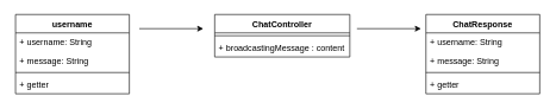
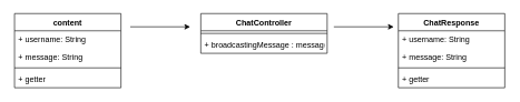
  <mxCell id="0" />
  <mxCell id="1" parent="0" />
- <mxCell id="2" value="username" style="swimlane;fontStyle=1;align=center;verticalAlign=top;childLayout=stackLayout;horizontal=1;startSize=26;horizontalStack=0;resizeParent=1;resizeParentMax=0;resizeLast=0;collapsible=1;marginBottom=0;" vertex="1" parent="1"><mxGeometry x="20" y="20" width="160" height="112" as="geometry" /></mxCell>
+ <mxCell id="2" value="content" style="swimlane;fontStyle=1;align=center;verticalAlign=top;childLayout=stackLayout;horizontal=1;startSize=26;horizontalStack=0;resizeParent=1;resizeParentMax=0;resizeLast=0;collapsible=1;marginBottom=0;" vertex="1" parent="1"><mxGeometry x="20" y="20" width="160" height="112" as="geometry" /></mxCell>
  <mxCell id="3" value="+ username: String" style="text;strokeColor=none;fillColor=none;align=left;verticalAlign=top;spacingLeft=4;spacingRight=4;overflow=hidden;rotatable=0;points=[[0,0.5],[1,0.5]];portConstraint=eastwest;" vertex="1" parent="2"><mxGeometry y="26" width="160" height="26" as="geometry" /></mxCell>
  <mxCell id="4" value="+ message: String" style="text;strokeColor=none;fillColor=none;align=left;verticalAlign=top;spacingLeft=4;spacingRight=4;overflow=hidden;rotatable=0;points=[[0,0.5],[1,0.5]];portConstraint=eastwest;" vertex="1" parent="2"><mxGeometry y="52" width="160" height="26" as="geometry" /></mxCell>
  <mxCell id="5" value="" style="line;strokeWidth=1;fillColor=none;align=left;verticalAlign=middle;spacingTop=-1;spacingLeft=3;spacingRight=3;rotatable=0;labelPosition=right;points=[];portConstraint=eastwest;" vertex="1" parent="2"><mxGeometry y="78" width="160" height="8" as="geometry" /></mxCell>
  <mxCell id="6" value="+ getter" style="text;strokeColor=none;fillColor=none;align=left;verticalAlign=top;spacingLeft=4;spacingRight=4;overflow=hidden;rotatable=0;points=[[0,0.5],[1,0.5]];portConstraint=eastwest;" vertex="1" parent="2"><mxGeometry y="86" width="160" height="26" as="geometry" /></mxCell>
  <mxCell id="7" value="" style="endArrow=classic;html=1;" edge="1" parent="1"><mxGeometry width="50" height="50" relative="1" as="geometry"><mxPoint x="194" y="40" as="sourcePoint" /><mxPoint x="284" y="40" as="targetPoint" /></mxGeometry></mxCell>
  <mxCell id="8" value="ChatController" style="swimlane;fontStyle=1;align=center;verticalAlign=top;childLayout=stackLayout;horizontal=1;startSize=26;horizontalStack=0;resizeParent=1;resizeParentMax=0;resizeLast=0;collapsible=1;marginBottom=0;" vertex="1" parent="1"><mxGeometry x="300" y="20" width="190" height="60" as="geometry" /></mxCell>
  <mxCell id="9" value="" style="line;strokeWidth=1;fillColor=none;align=left;verticalAlign=middle;spacingTop=-1;spacingLeft=3;spacingRight=3;rotatable=0;labelPosition=right;points=[];portConstraint=eastwest;" vertex="1" parent="8"><mxGeometry y="26" width="190" height="8" as="geometry" /></mxCell>
- <mxCell id="10" value="+ broadcastingMessage : content" style="text;strokeColor=none;fillColor=none;align=left;verticalAlign=top;spacingLeft=4;spacingRight=4;overflow=hidden;rotatable=0;points=[[0,0.5],[1,0.5]];portConstraint=eastwest;" vertex="1" parent="8"><mxGeometry y="34" width="190" height="26" as="geometry" /></mxCell>
+ <mxCell id="10" value="+ broadcastingMessage : message" style="text;strokeColor=none;fillColor=none;align=left;verticalAlign=top;spacingLeft=4;spacingRight=4;overflow=hidden;rotatable=0;points=[[0,0.5],[1,0.5]];portConstraint=eastwest;" vertex="1" parent="8"><mxGeometry y="34" width="190" height="26" as="geometry" /></mxCell>
  <mxCell id="11" value="ChatResponse" style="swimlane;fontStyle=1;align=center;verticalAlign=top;childLayout=stackLayout;horizontal=1;startSize=26;horizontalStack=0;resizeParent=1;resizeParentMax=0;resizeLast=0;collapsible=1;marginBottom=0;" vertex="1" parent="1"><mxGeometry x="597" y="20" width="160" height="112" as="geometry" /></mxCell>
  <mxCell id="12" value="+ username: String" style="text;strokeColor=none;fillColor=none;align=left;verticalAlign=top;spacingLeft=4;spacingRight=4;overflow=hidden;rotatable=0;points=[[0,0.5],[1,0.5]];portConstraint=eastwest;" vertex="1" parent="11"><mxGeometry y="26" width="160" height="26" as="geometry" /></mxCell>
  <mxCell id="13" value="+ message: String" style="text;strokeColor=none;fillColor=none;align=left;verticalAlign=top;spacingLeft=4;spacingRight=4;overflow=hidden;rotatable=0;points=[[0,0.5],[1,0.5]];portConstraint=eastwest;" vertex="1" parent="11"><mxGeometry y="52" width="160" height="26" as="geometry" /></mxCell>
  <mxCell id="14" value="" style="line;strokeWidth=1;fillColor=none;align=left;verticalAlign=middle;spacingTop=-1;spacingLeft=3;spacingRight=3;rotatable=0;labelPosition=right;points=[];portConstraint=eastwest;" vertex="1" parent="11"><mxGeometry y="78" width="160" height="8" as="geometry" /></mxCell>
  <mxCell id="15" value="+ getter" style="text;strokeColor=none;fillColor=none;align=left;verticalAlign=top;spacingLeft=4;spacingRight=4;overflow=hidden;rotatable=0;points=[[0,0.5],[1,0.5]];portConstraint=eastwest;" vertex="1" parent="11"><mxGeometry y="86" width="160" height="26" as="geometry" /></mxCell>
  <mxCell id="16" value="" style="endArrow=classic;html=1;" edge="1" parent="1"><mxGeometry width="50" height="50" relative="1" as="geometry"><mxPoint x="500" y="40" as="sourcePoint" /><mxPoint x="590" y="40" as="targetPoint" /></mxGeometry></mxCell>
